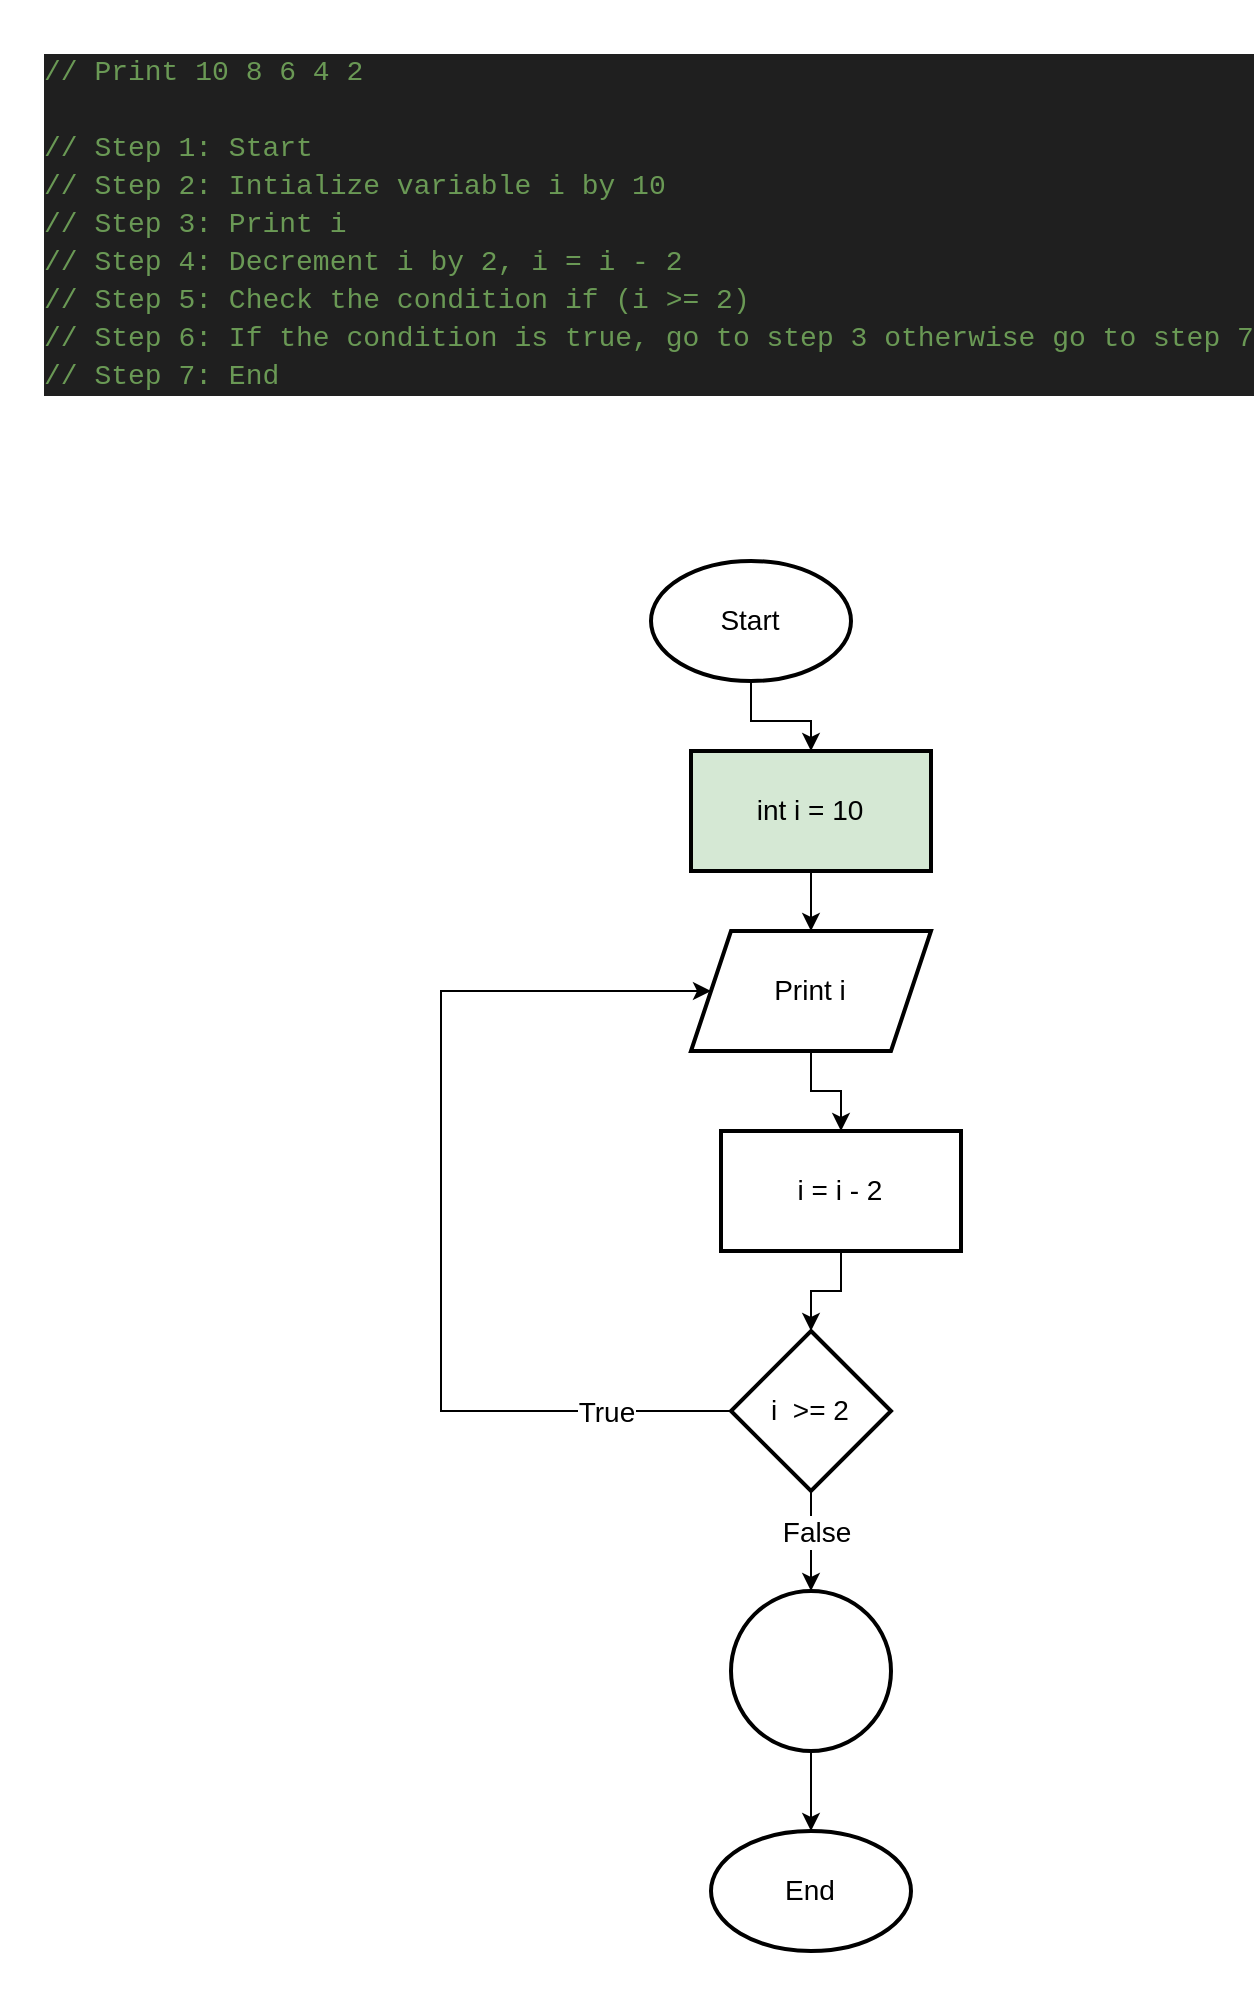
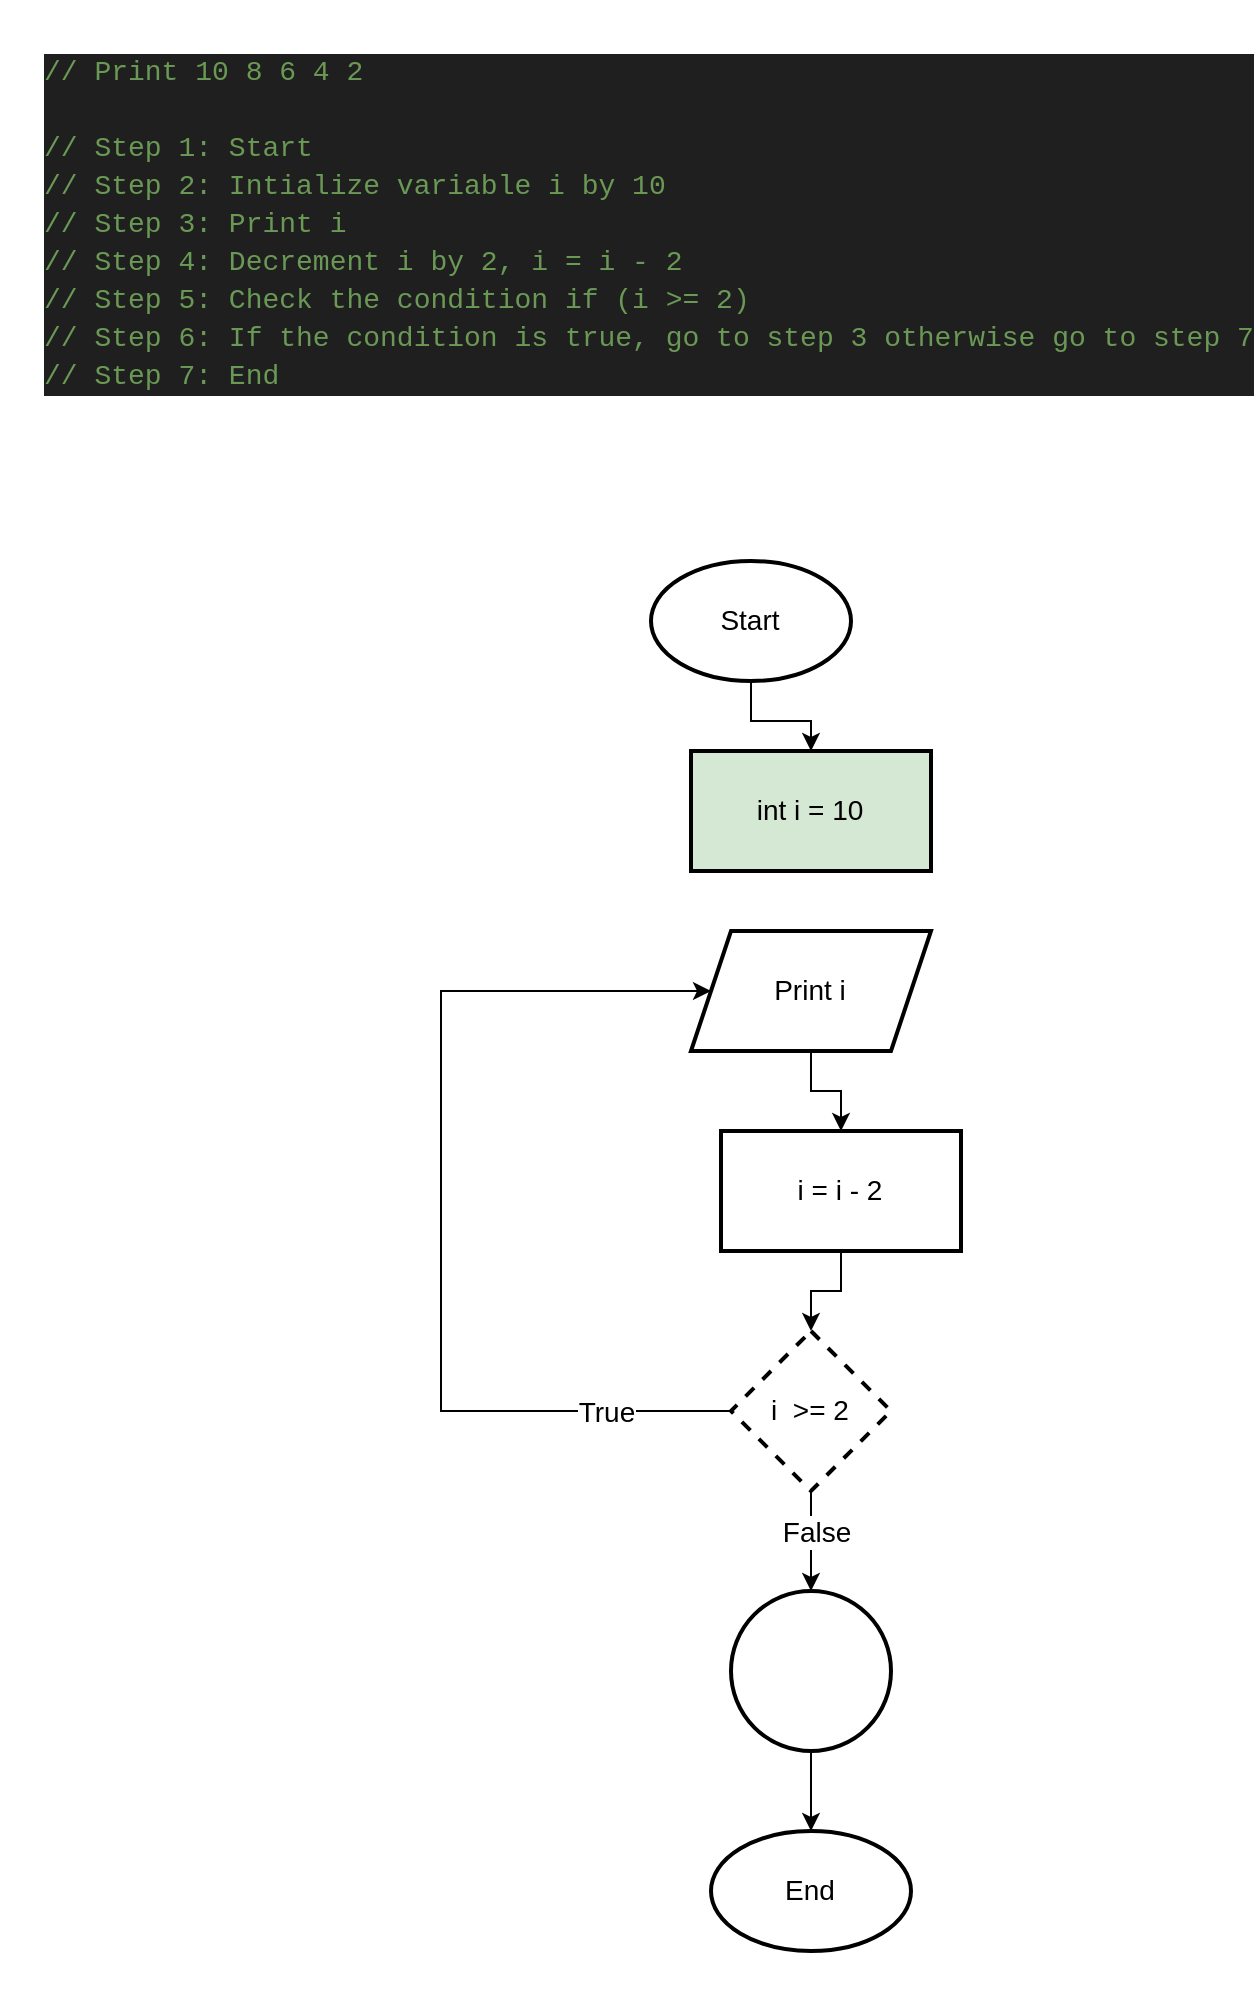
  <mxCell id="0" />
  <mxCell id="1" parent="0" />
  <mxCell id="2" value="" style="edgeStyle=orthogonalEdgeStyle;rounded=0;orthogonalLoop=1;jettySize=auto;html=1;fontSize=14;" edge="1" parent="1" source="3" target="6"><mxGeometry relative="1" as="geometry" /></mxCell>
  <mxCell id="3" value="Start" style="strokeWidth=2;html=1;shape=mxgraph.flowchart.start_1;whiteSpace=wrap;fontSize=14;" vertex="1" parent="1"><mxGeometry x="325" y="280" width="100" height="60" as="geometry" /></mxCell>
  <mxCell id="4" value="End" style="strokeWidth=2;html=1;shape=mxgraph.flowchart.start_1;whiteSpace=wrap;fontSize=14;" vertex="1" parent="1"><mxGeometry x="355" y="915" width="100" height="60" as="geometry" /></mxCell>
- <mxCell id="5" value="" style="edgeStyle=orthogonalEdgeStyle;rounded=0;orthogonalLoop=1;jettySize=auto;html=1;fontSize=14;" edge="1" parent="1" source="6" target="8"><mxGeometry relative="1" as="geometry" /></mxCell>
  <mxCell id="6" value="int i = 10" style="whiteSpace=wrap;html=1;strokeWidth=2;fontSize=14;fillColor=#d5e8d4;" vertex="1" parent="1"><mxGeometry x="345" y="375" width="120" height="60" as="geometry" /></mxCell>
  <mxCell id="7" value="" style="edgeStyle=orthogonalEdgeStyle;rounded=0;orthogonalLoop=1;jettySize=auto;html=1;fontSize=14;" edge="1" parent="1" source="8" target="10"><mxGeometry relative="1" as="geometry" /></mxCell>
  <mxCell id="8" value="Print i" style="shape=parallelogram;perimeter=parallelogramPerimeter;whiteSpace=wrap;html=1;fixedSize=1;strokeWidth=2;fontSize=14;" vertex="1" parent="1"><mxGeometry x="345" y="465" width="120" height="60" as="geometry" /></mxCell>
  <mxCell id="9" value="" style="edgeStyle=orthogonalEdgeStyle;rounded=0;orthogonalLoop=1;jettySize=auto;html=1;fontSize=14;" edge="1" parent="1" source="10" target="15"><mxGeometry relative="1" as="geometry" /></mxCell>
  <mxCell id="10" value="i = i - 2" style="whiteSpace=wrap;html=1;strokeWidth=2;fontSize=14;" vertex="1" parent="1"><mxGeometry x="360" y="565" width="120" height="60" as="geometry" /></mxCell>
  <mxCell id="11" value="" style="edgeStyle=orthogonalEdgeStyle;rounded=0;orthogonalLoop=1;jettySize=auto;html=1;entryX=0;entryY=0.5;entryDx=0;entryDy=0;fontSize=14;" edge="1" parent="1" source="15" target="8"><mxGeometry relative="1" as="geometry"><mxPoint x="305" y="705" as="targetPoint" /><Array as="points"><mxPoint x="220" y="705" /><mxPoint x="220" y="495" /></Array></mxGeometry></mxCell>
  <mxCell id="12" value="True" style="edgeLabel;html=1;align=center;verticalAlign=middle;resizable=0;points=[];fontSize=14;" vertex="1" connectable="0" parent="11"><mxGeometry x="-0.744" relative="1" as="geometry"><mxPoint as="offset" /></mxGeometry></mxCell>
  <mxCell id="13" value="" style="edgeStyle=orthogonalEdgeStyle;rounded=0;orthogonalLoop=1;jettySize=auto;html=1;fontSize=14;" edge="1" parent="1" source="15" target="17"><mxGeometry relative="1" as="geometry" /></mxCell>
  <mxCell id="14" value="False" style="edgeLabel;html=1;align=center;verticalAlign=middle;resizable=0;points=[];fontSize=14;" vertex="1" connectable="0" parent="13"><mxGeometry x="-0.184" y="2" relative="1" as="geometry"><mxPoint as="offset" /></mxGeometry></mxCell>
- <mxCell id="15" value="i&amp;nbsp; &amp;gt;= 2" style="rhombus;whiteSpace=wrap;html=1;strokeWidth=2;fontSize=14;" vertex="1" parent="1"><mxGeometry x="365" y="665" width="80" height="80" as="geometry" /></mxCell>
+ <mxCell id="15" value="i&amp;nbsp; &amp;gt;= 2" style="rhombus;whiteSpace=wrap;html=1;strokeWidth=2;fontSize=14;dashed=1;" vertex="1" parent="1"><mxGeometry x="365" y="665" width="80" height="80" as="geometry" /></mxCell>
  <mxCell id="16" value="" style="edgeStyle=orthogonalEdgeStyle;rounded=0;orthogonalLoop=1;jettySize=auto;html=1;fontSize=14;" edge="1" parent="1" source="17" target="4"><mxGeometry relative="1" as="geometry" /></mxCell>
  <mxCell id="17" value="" style="ellipse;whiteSpace=wrap;html=1;strokeWidth=2;fontSize=14;" vertex="1" parent="1"><mxGeometry x="365" y="795" width="80" height="80" as="geometry" /></mxCell>
  <mxCell id="18" value="&lt;div style=&quot;color: #cccccc;background-color: #1f1f1f;font-family: Consolas, 'Courier New', monospace;font-weight: normal;font-size: 14px;line-height: 19px;white-space: pre;&quot;&gt;&lt;div&gt;&lt;span style=&quot;color: #6a9955;&quot;&gt;// Print 10 8 6 4 2&lt;/span&gt;&lt;/div&gt;&lt;br&gt;&lt;div&gt;&lt;span style=&quot;color: #6a9955;&quot;&gt;// Step 1: Start&lt;/span&gt;&lt;/div&gt;&lt;div&gt;&lt;span style=&quot;color: #6a9955;&quot;&gt;// Step 2: Intialize variable i by 10&lt;/span&gt;&lt;/div&gt;&lt;div&gt;&lt;span style=&quot;color: #6a9955;&quot;&gt;// Step 3: Print i&lt;/span&gt;&lt;/div&gt;&lt;div&gt;&lt;span style=&quot;color: #6a9955;&quot;&gt;// Step 4: Decrement i by 2, i = i - 2&lt;/span&gt;&lt;/div&gt;&lt;div&gt;&lt;span style=&quot;color: #6a9955;&quot;&gt;// Step 5: Check the condition if (i &amp;gt;= 2) &lt;/span&gt;&lt;/div&gt;&lt;div&gt;&lt;span style=&quot;color: #6a9955;&quot;&gt;// Step 6: If the condition is true, go to step 3 otherwise go to step 7&lt;/span&gt;&lt;/div&gt;&lt;div&gt;&lt;span style=&quot;color: #6a9955;&quot;&gt;// Step 7: End&lt;/span&gt;&lt;/div&gt;&lt;/div&gt;" style="text;whiteSpace=wrap;html=1;" vertex="1" parent="1"><mxGeometry x="20" y="20" width="560" height="190" as="geometry" /></mxCell>
